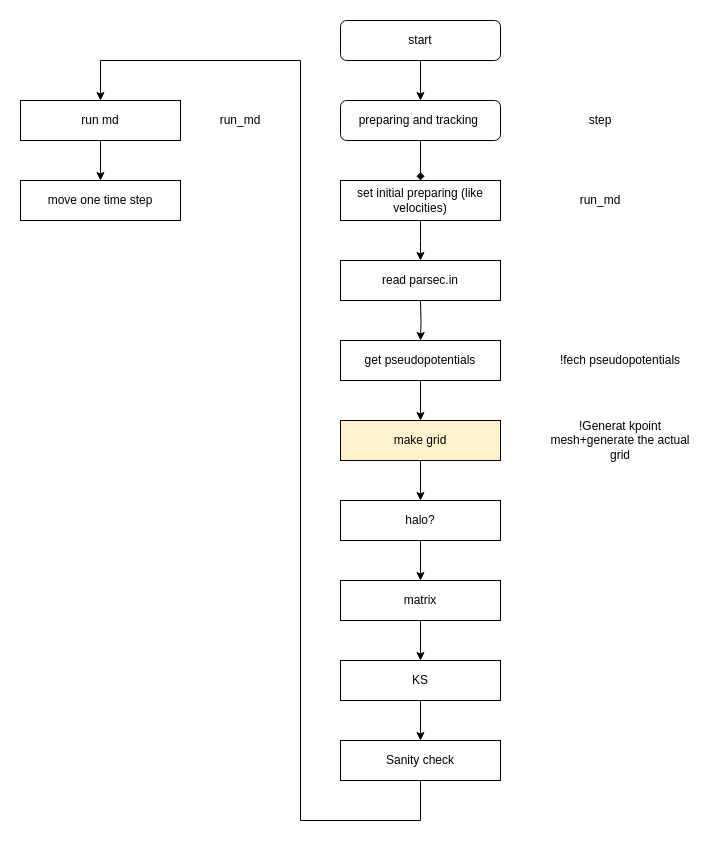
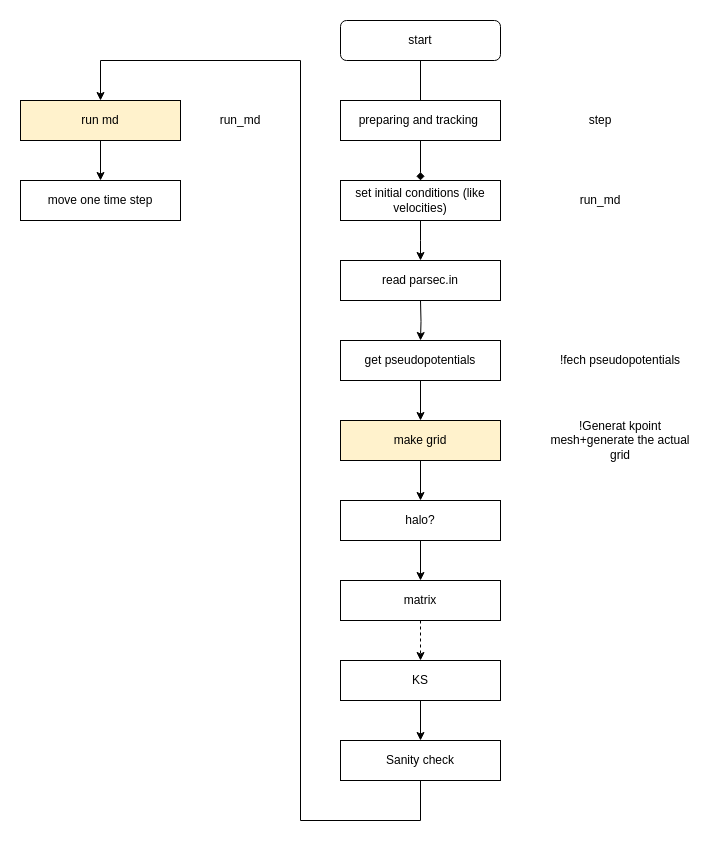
  <mxCell id="0" />
  <mxCell id="1" parent="0" />
- <mxCell id="2" value="" style="edgeStyle=orthogonalEdgeStyle;rounded=0;orthogonalLoop=1;jettySize=auto;html=1;" edge="1" parent="1" source="3" target="7"><mxGeometry relative="1" as="geometry" /></mxCell>
+ <mxCell id="2" value="" style="edgeStyle=orthogonalEdgeStyle;rounded=0;orthogonalLoop=1;jettySize=auto;html=1;endArrow=none;" edge="1" parent="1" source="3" target="7"><mxGeometry relative="1" as="geometry" /></mxCell>
  <mxCell id="3" value="start" style="rounded=1;whiteSpace=wrap;html=1;" vertex="1" parent="1"><mxGeometry x="340" width="160" height="40" as="geometry" y="20" /></mxCell>
  <mxCell id="4" value="" style="edgeStyle=orthogonalEdgeStyle;rounded=0;orthogonalLoop=1;jettySize=auto;html=1;" edge="1" parent="1" source="5"><mxGeometry relative="1" as="geometry"><mxPoint x="420" y="260" as="targetPoint" /></mxGeometry></mxCell>
- <mxCell id="5" value="set initial preparing (like velocities)" style="rounded=0;whiteSpace=wrap;html=1;" vertex="1" parent="1"><mxGeometry x="340" y="180" width="160" height="40" as="geometry" /></mxCell>
+ <mxCell id="5" value="set initial conditions (like velocities)" style="rounded=0;whiteSpace=wrap;html=1;" vertex="1" parent="1"><mxGeometry x="340" y="180" width="160" height="40" as="geometry" /></mxCell>
  <mxCell id="6" value="" style="edgeStyle=orthogonalEdgeStyle;rounded=0;orthogonalLoop=1;jettySize=auto;html=1;endArrow=diamond;" edge="1" parent="1" source="7" target="5"><mxGeometry relative="1" as="geometry" /></mxCell>
- <mxCell id="7" value="preparing and tracking&amp;nbsp;" style="whiteSpace=wrap;html=1;rounded=1;" vertex="1" parent="1"><mxGeometry x="340" y="100" width="160" height="40" as="geometry" /></mxCell>
+ <mxCell id="7" value="preparing and tracking&amp;nbsp;" style="rounded=0;whiteSpace=wrap;html=1;" vertex="1" parent="1"><mxGeometry x="340" y="100" width="160" height="40" as="geometry" /></mxCell>
  <mxCell id="8" value="step" style="text;html=1;strokeColor=none;fillColor=none;align=center;verticalAlign=middle;whiteSpace=wrap;rounded=0;" vertex="1" parent="1"><mxGeometry x="540" y="100" width="120" height="40" as="geometry" /></mxCell>
  <mxCell id="9" value="run_md" style="text;html=1;strokeColor=none;fillColor=none;align=center;verticalAlign=middle;whiteSpace=wrap;rounded=0;" vertex="1" parent="1"><mxGeometry x="540" y="180" width="120" height="40" as="geometry" /></mxCell>
  <mxCell id="10" value="!fech pseudopotentials" style="text;html=1;strokeColor=none;fillColor=none;align=center;verticalAlign=middle;whiteSpace=wrap;rounded=0;" vertex="1" parent="1"><mxGeometry x="540" y="340" width="160" height="40" as="geometry" /></mxCell>
  <mxCell id="11" value="" style="edgeStyle=orthogonalEdgeStyle;rounded=0;orthogonalLoop=1;jettySize=auto;html=1;" edge="1" parent="1" target="13"><mxGeometry relative="1" as="geometry"><mxPoint x="420" y="300" as="sourcePoint" /></mxGeometry></mxCell>
  <mxCell id="12" value="" style="edgeStyle=orthogonalEdgeStyle;rounded=0;orthogonalLoop=1;jettySize=auto;html=1;" edge="1" parent="1" source="13" target="16"><mxGeometry relative="1" as="geometry" /></mxCell>
  <mxCell id="13" value="get pseudopotentials" style="whiteSpace=wrap;html=1;" vertex="1" parent="1"><mxGeometry x="340" y="340" width="160" height="40" as="geometry" /></mxCell>
  <mxCell id="14" value="read parsec.in" style="rounded=0;whiteSpace=wrap;html=1;" vertex="1" parent="1"><mxGeometry x="340" y="260" width="160" height="40" as="geometry" /></mxCell>
  <mxCell id="15" value="" style="edgeStyle=orthogonalEdgeStyle;rounded=0;orthogonalLoop=1;jettySize=auto;html=1;" edge="1" parent="1" source="16" target="19"><mxGeometry relative="1" as="geometry" /></mxCell>
  <mxCell id="16" value="make grid" style="whiteSpace=wrap;html=1;fillColor=#fff2cc;" vertex="1" parent="1"><mxGeometry x="340" y="420" width="160" height="40" as="geometry" /></mxCell>
  <mxCell id="17" value="!Generat kpoint mesh+generate the actual grid" style="text;html=1;strokeColor=none;fillColor=none;align=center;verticalAlign=middle;whiteSpace=wrap;rounded=0;" vertex="1" parent="1"><mxGeometry x="540" y="420" width="160" height="40" as="geometry" /></mxCell>
  <mxCell id="18" value="" style="edgeStyle=orthogonalEdgeStyle;rounded=0;orthogonalLoop=1;jettySize=auto;html=1;" edge="1" parent="1" source="19" target="21"><mxGeometry relative="1" as="geometry" /></mxCell>
  <mxCell id="19" value="halo?" style="whiteSpace=wrap;html=1;" vertex="1" parent="1"><mxGeometry x="340" y="500" width="160" height="40" as="geometry" /></mxCell>
- <mxCell id="20" value="" style="edgeStyle=orthogonalEdgeStyle;rounded=0;orthogonalLoop=1;jettySize=auto;html=1;" edge="1" parent="1" source="21" target="23"><mxGeometry relative="1" as="geometry" /></mxCell>
+ <mxCell id="20" value="" style="edgeStyle=orthogonalEdgeStyle;rounded=0;orthogonalLoop=1;jettySize=auto;html=1;dashed=1;" edge="1" parent="1" source="21" target="23"><mxGeometry relative="1" as="geometry" /></mxCell>
  <mxCell id="21" value="matrix" style="whiteSpace=wrap;html=1;" vertex="1" parent="1"><mxGeometry x="340" y="580" width="160" height="40" as="geometry" /></mxCell>
  <mxCell id="22" value="" style="edgeStyle=orthogonalEdgeStyle;rounded=0;orthogonalLoop=1;jettySize=auto;html=1;" edge="1" parent="1" source="23" target="24"><mxGeometry relative="1" as="geometry" /></mxCell>
  <mxCell id="23" value="KS" style="whiteSpace=wrap;html=1;" vertex="1" parent="1"><mxGeometry x="340" y="660" width="160" height="40" as="geometry" /></mxCell>
  <mxCell id="24" value="Sanity check" style="whiteSpace=wrap;html=1;" vertex="1" parent="1"><mxGeometry x="340" y="740" width="160" height="40" as="geometry" /></mxCell>
  <mxCell id="25" value="" style="endArrow=classic;html=1;rounded=0;" edge="1" parent="1"><mxGeometry width="50" height="50" relative="1" as="geometry"><mxPoint x="420" y="780" as="sourcePoint" /><mxPoint x="100" y="100" as="targetPoint" /><Array as="points"><mxPoint x="420" y="820" /><mxPoint x="300" y="820" /><mxPoint x="300" y="60" /><mxPoint x="100" y="60" /></Array></mxGeometry></mxCell>
  <mxCell id="26" value="" style="edgeStyle=orthogonalEdgeStyle;rounded=0;orthogonalLoop=1;jettySize=auto;html=1;" edge="1" parent="1" source="27" target="29"><mxGeometry relative="1" as="geometry" /></mxCell>
- <mxCell id="27" value="run md" style="whiteSpace=wrap;html=1;" vertex="1" parent="1"><mxGeometry x="20" y="100" width="160" height="40" as="geometry" /></mxCell>
+ <mxCell id="27" value="run md" style="whiteSpace=wrap;html=1;fillColor=#fff2cc;" vertex="1" parent="1"><mxGeometry x="20" y="100" width="160" height="40" as="geometry" /></mxCell>
  <mxCell id="28" value="run_md" style="text;html=1;strokeColor=none;fillColor=none;align=center;verticalAlign=middle;whiteSpace=wrap;rounded=0;" vertex="1" parent="1"><mxGeometry x="180" y="100" width="120" height="40" as="geometry" /></mxCell>
  <mxCell id="29" value="move one time step" style="whiteSpace=wrap;html=1;" vertex="1" parent="1"><mxGeometry x="20" y="180" width="160" height="40" as="geometry" /></mxCell>
